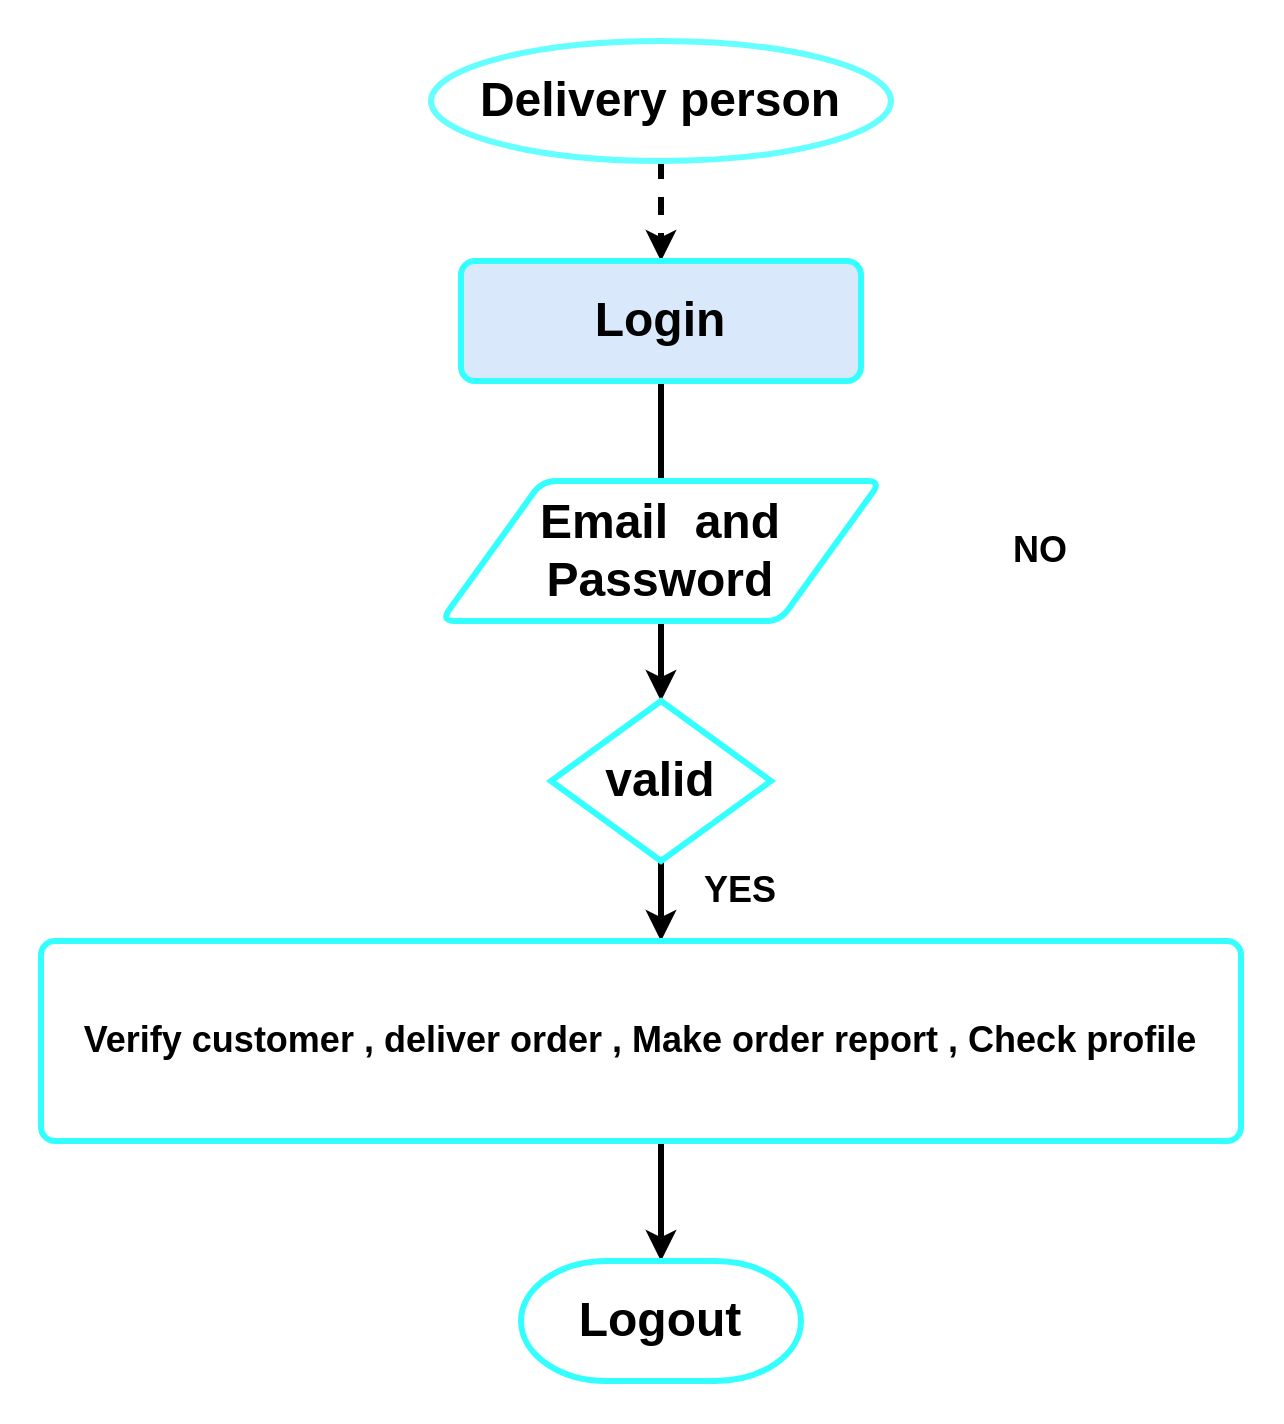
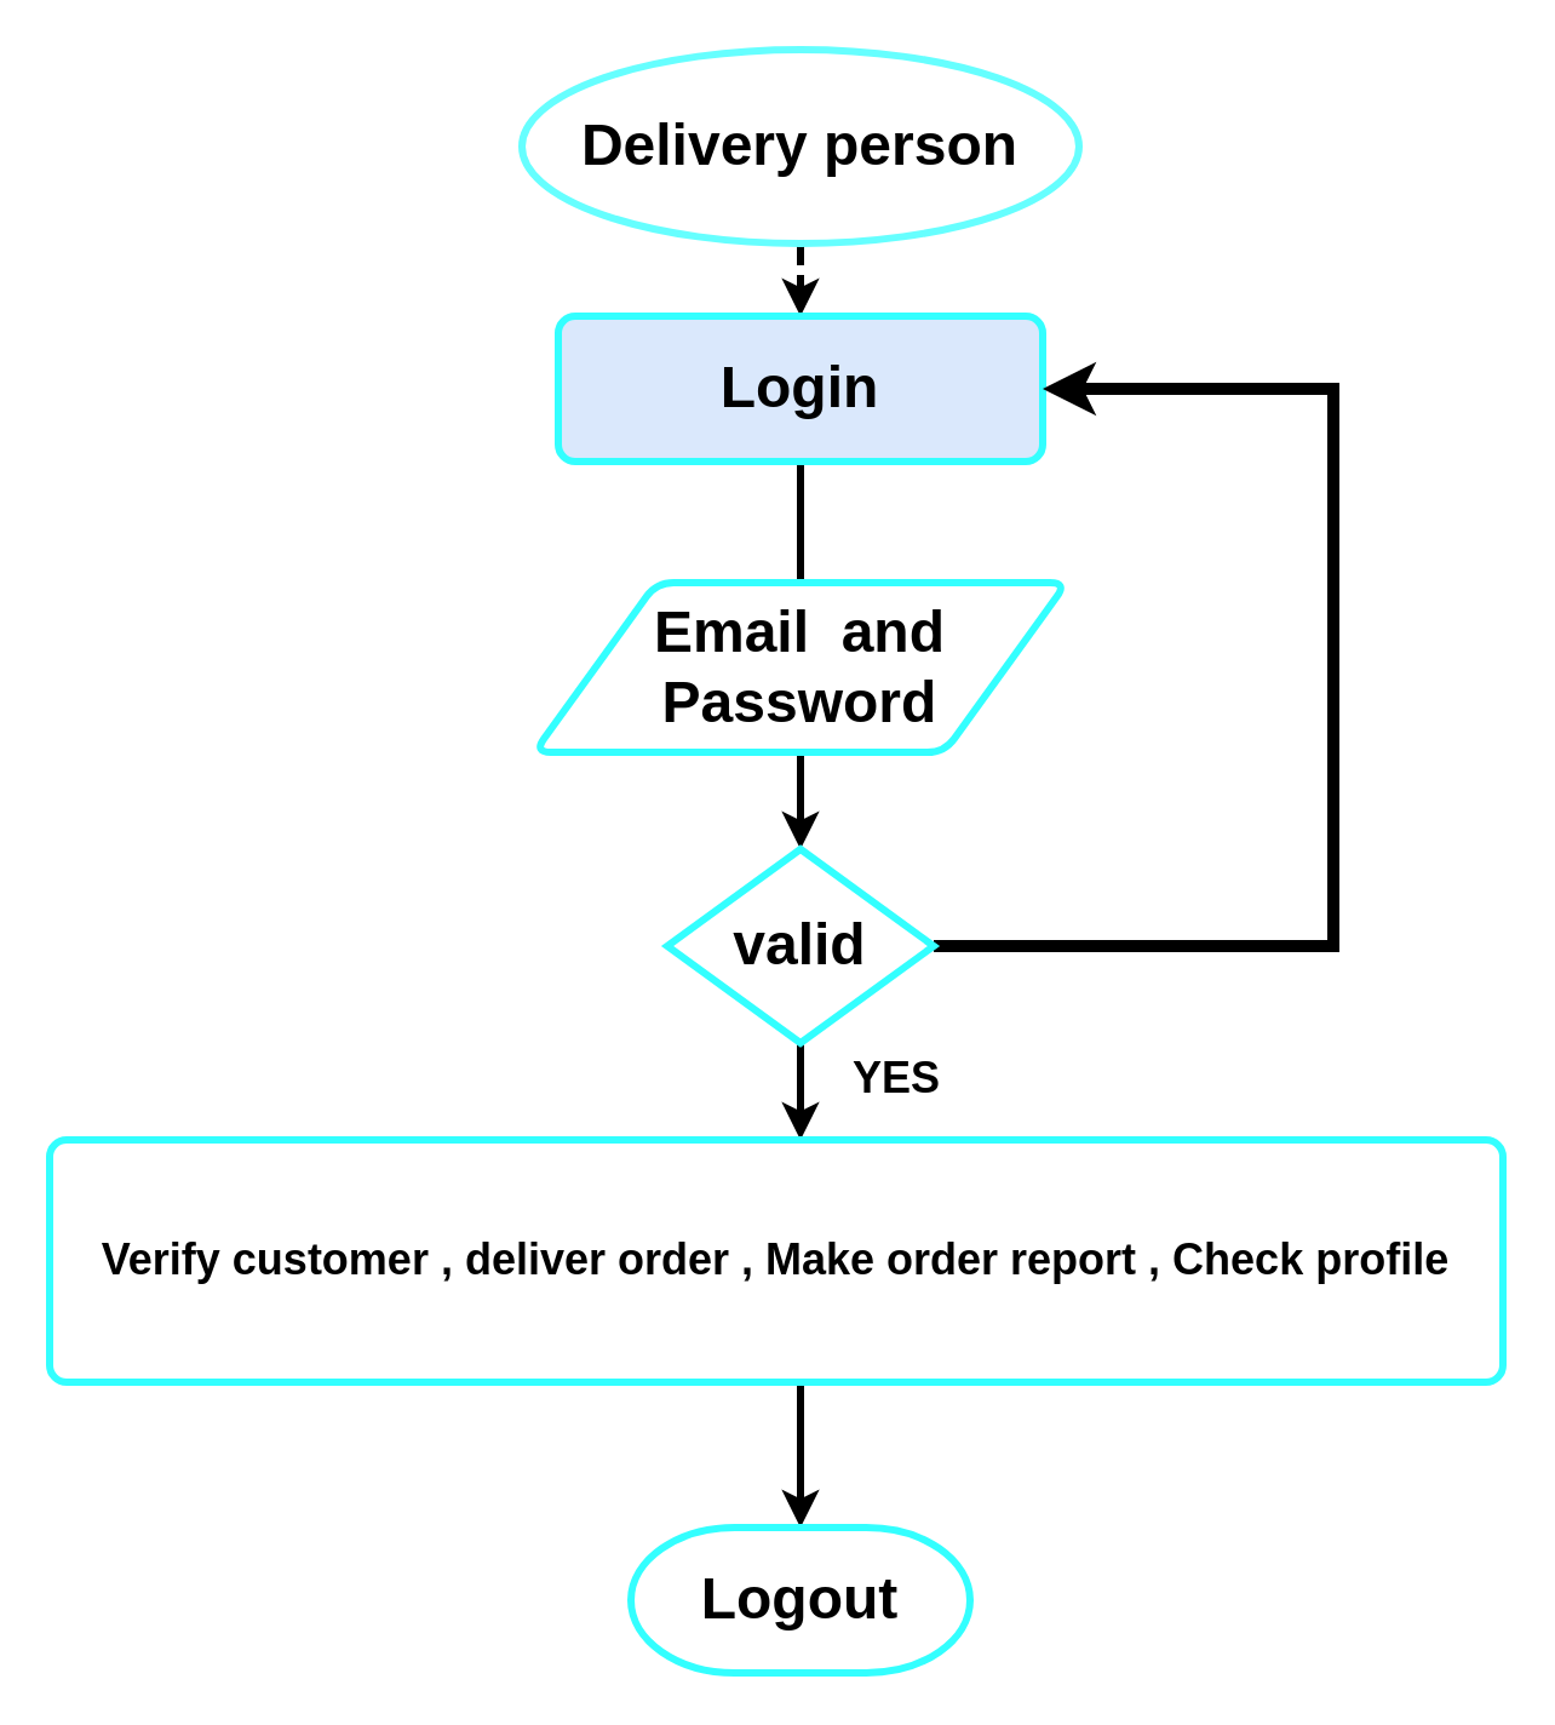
  <mxCell id="0" />
  <mxCell id="1" parent="0" />
  <mxCell id="2" value="" style="edgeStyle=orthogonalEdgeStyle;rounded=0;orthogonalLoop=1;jettySize=auto;html=1;fontSize=12;fillColor=default;strokeWidth=3;dashed=1;" parent="1" source="3" target="5" edge="1"><mxGeometry relative="1" as="geometry" /></mxCell>
- <mxCell id="3" value="&lt;h1&gt;&lt;font style=&quot;font-size: 24px;&quot;&gt;Delivery person&lt;/font&gt;&lt;/h1&gt;" style="strokeWidth=3;html=1;shape=mxgraph.flowchart.start_1;whiteSpace=wrap;strokeColor=#66FFFF;" parent="1" vertex="1"><mxGeometry x="215" y="20" width="230" height="60" as="geometry" /></mxCell>
+ <mxCell id="3" value="&lt;h1&gt;&lt;font style=&quot;font-size: 24px;&quot;&gt;Delivery person&lt;/font&gt;&lt;/h1&gt;" style="strokeWidth=3;html=1;shape=mxgraph.flowchart.start_1;whiteSpace=wrap;strokeColor=#66FFFF;" parent="1" vertex="1"><mxGeometry x="215" y="20" width="230" height="80" as="geometry" /></mxCell>
  <mxCell id="4" value="" style="edgeStyle=orthogonalEdgeStyle;rounded=0;orthogonalLoop=1;jettySize=auto;html=1;fontSize=12;fillColor=default;strokeWidth=3;endArrow=none;" parent="1" source="5" target="7" edge="1"><mxGeometry relative="1" as="geometry" /></mxCell>
  <mxCell id="5" value="&lt;font style=&quot;font-size: 24px;&quot;&gt;&lt;b&gt;Login&lt;/b&gt;&lt;/font&gt;" style="rounded=1;whiteSpace=wrap;html=1;absoluteArcSize=1;arcSize=14;strokeWidth=3;strokeColor=#33FFFF;fillColor=#dae8fc;" parent="1" vertex="1"><mxGeometry x="230" y="130" width="200" height="60" as="geometry" /></mxCell>
  <mxCell id="6" value="" style="edgeStyle=orthogonalEdgeStyle;rounded=0;orthogonalLoop=1;jettySize=auto;html=1;fontSize=12;fillColor=default;strokeWidth=3;" parent="1" source="7" target="10" edge="1"><mxGeometry relative="1" as="geometry" /></mxCell>
  <mxCell id="7" value="&lt;font style=&quot;font-size: 24px;&quot;&gt;&lt;b&gt;Email&amp;nbsp; and Password&lt;/b&gt;&lt;/font&gt;" style="shape=parallelogram;html=1;strokeWidth=3;perimeter=parallelogramPerimeter;whiteSpace=wrap;rounded=1;arcSize=14;size=0.23;strokeColor=#33FFFF;" parent="1" vertex="1"><mxGeometry x="220" y="240" width="220" height="70" as="geometry" /></mxCell>
+ <mxCell id="8" style="edgeStyle=orthogonalEdgeStyle;rounded=0;orthogonalLoop=1;jettySize=auto;html=1;entryX=1;entryY=0.5;entryDx=0;entryDy=0;strokeWidth=5;" parent="1" source="10" target="5" edge="1"><mxGeometry relative="1" as="geometry"><Array as="points"><mxPoint x="550" y="390" /><mxPoint x="550" y="160" /></Array></mxGeometry></mxCell>
  <mxCell id="9" value="" style="edgeStyle=orthogonalEdgeStyle;rounded=0;orthogonalLoop=1;jettySize=auto;html=1;fontSize=12;fillColor=default;strokeWidth=3;" parent="1" source="10" target="12" edge="1"><mxGeometry relative="1" as="geometry"><Array as="points"><mxPoint x="330" y="460" /><mxPoint x="330" y="460" /></Array></mxGeometry></mxCell>
  <mxCell id="10" value="&lt;h1&gt;valid&lt;/h1&gt;" style="strokeWidth=3;html=1;shape=mxgraph.flowchart.decision;whiteSpace=wrap;strokeColor=#33FFFF;rounded=1;arcSize=14;" parent="1" vertex="1"><mxGeometry x="275" y="350" width="110" height="80" as="geometry" /></mxCell>
  <mxCell id="11" value="" style="edgeStyle=orthogonalEdgeStyle;rounded=0;orthogonalLoop=1;jettySize=auto;html=1;fontSize=12;fillColor=default;strokeWidth=3;" parent="1" source="12" target="13" edge="1"><mxGeometry relative="1" as="geometry"><Array as="points"><mxPoint x="330" y="590" /><mxPoint x="330" y="590" /></Array></mxGeometry></mxCell>
  <mxCell id="12" value="&lt;h2&gt;Verify customer , deliver order , Make order report , Check profile&lt;/h2&gt;" style="rounded=1;whiteSpace=wrap;html=1;absoluteArcSize=1;arcSize=14;strokeWidth=3;strokeColor=#33FFFF;" parent="1" vertex="1"><mxGeometry x="20" y="470" width="600" height="100" as="geometry" /></mxCell>
  <mxCell id="13" value="&lt;h1&gt;Logout&lt;/h1&gt;" style="strokeWidth=3;html=1;shape=mxgraph.flowchart.terminator;whiteSpace=wrap;strokeColor=#33FFFF;rounded=1;arcSize=14;" parent="1" vertex="1"><mxGeometry x="260" y="630" width="140" height="60" as="geometry" /></mxCell>
  <mxCell id="14" value="&lt;h2&gt;YES&lt;/h2&gt;" style="text;html=1;strokeColor=none;fillColor=none;align=center;verticalAlign=middle;whiteSpace=wrap;rounded=0;" parent="1" vertex="1"><mxGeometry x="340" y="430" width="60" height="30" as="geometry" /></mxCell>
- <mxCell id="15" value="&lt;h2&gt;NO&lt;/h2&gt;" style="text;html=1;strokeColor=none;fillColor=none;align=center;verticalAlign=middle;whiteSpace=wrap;rounded=0;" parent="1" vertex="1"><mxGeometry x="490" y="260" width="60" height="30" as="geometry" /></mxCell>
